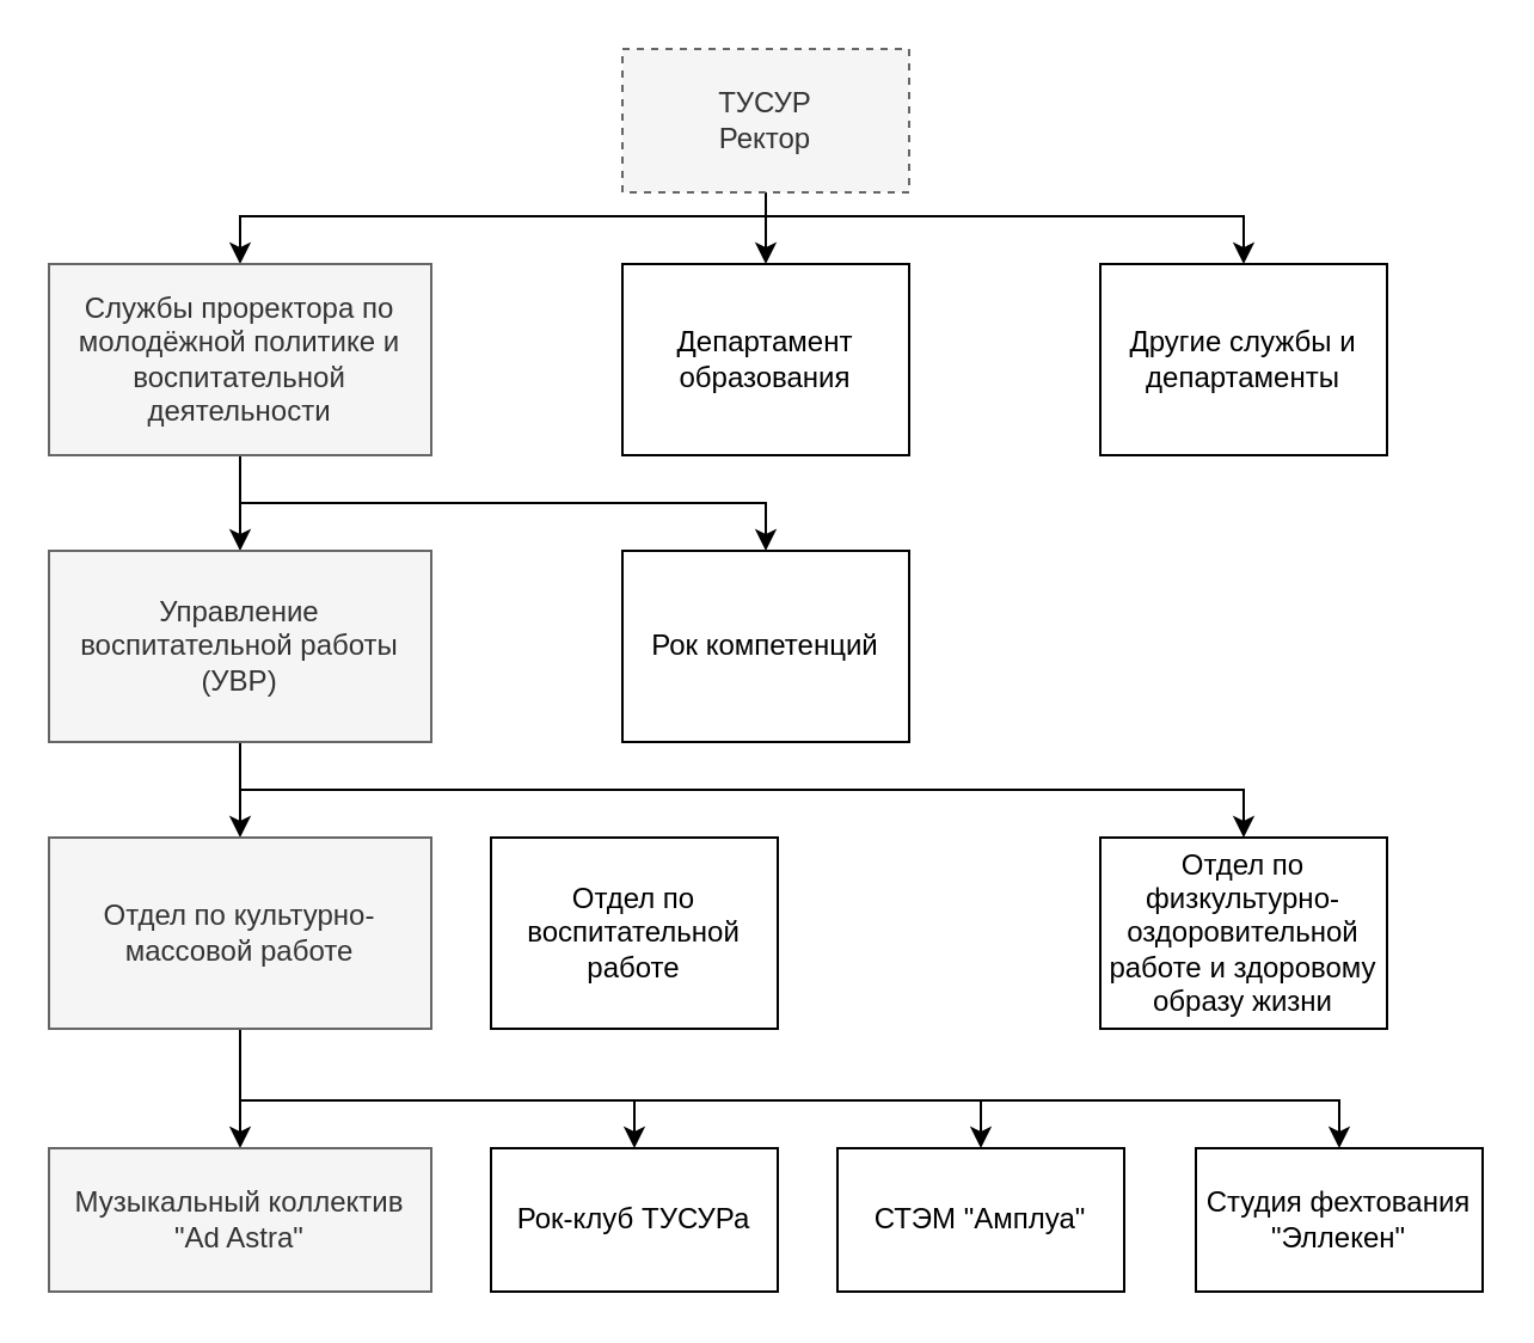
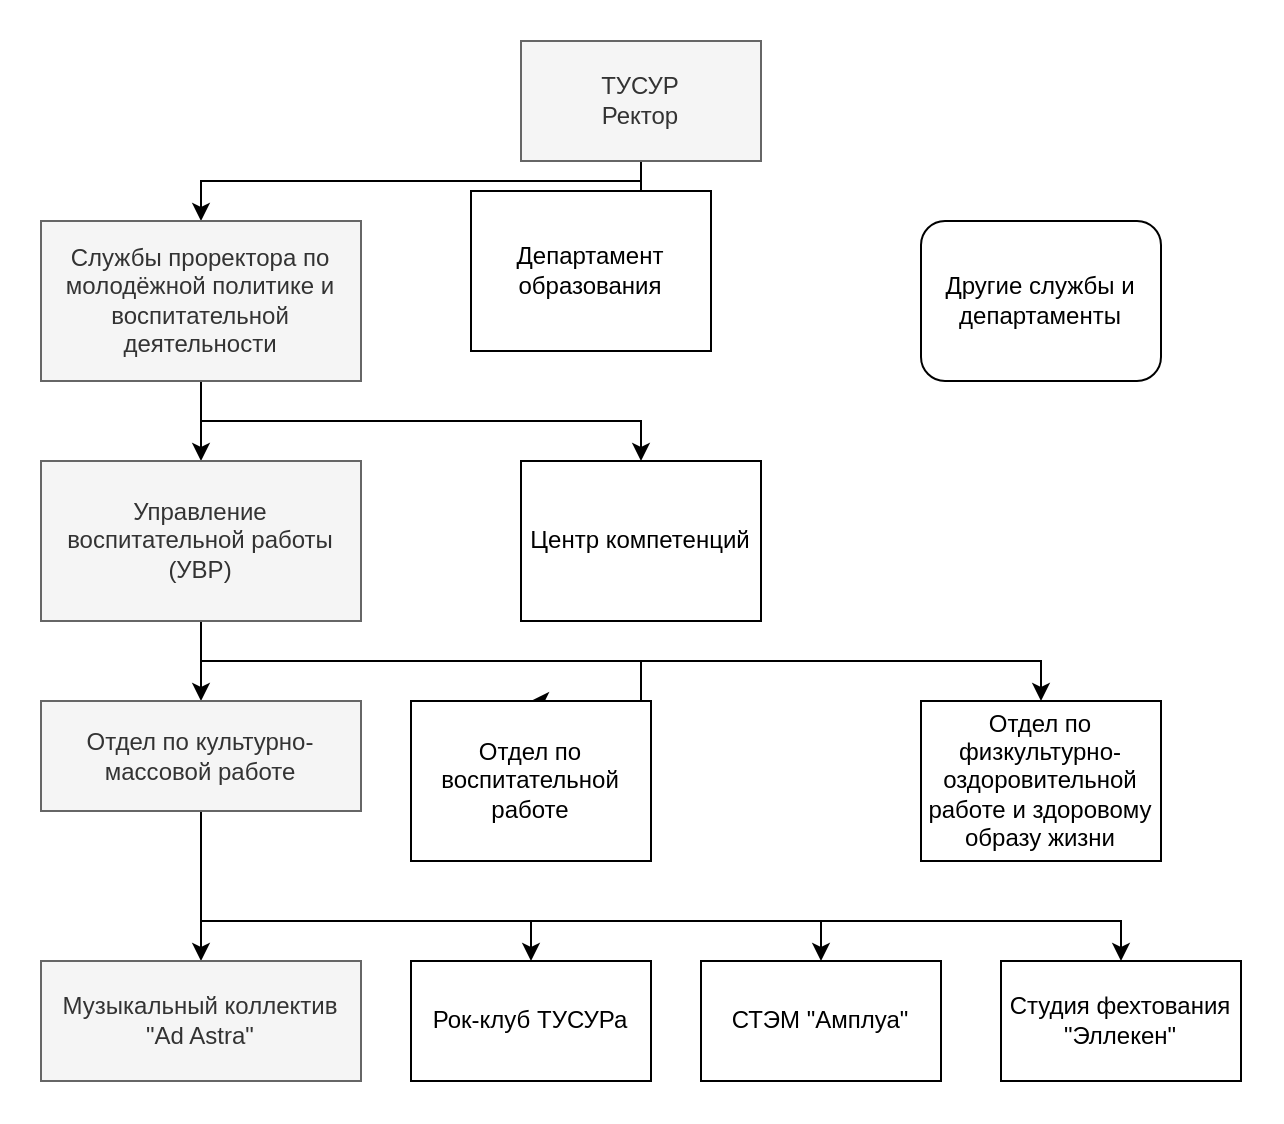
  <mxCell id="0" />
  <mxCell id="1" parent="0" />
  <mxCell id="2" style="edgeStyle=orthogonalEdgeStyle;rounded=0;orthogonalLoop=1;jettySize=auto;html=1;entryX=0.5;entryY=0;entryDx=0;entryDy=0;" edge="1" parent="1" source="5" target="8"><mxGeometry relative="1" as="geometry"><Array as="points"><mxPoint x="320" y="90" /><mxPoint x="100" y="90" /></Array></mxGeometry></mxCell>
  <mxCell id="3" style="edgeStyle=orthogonalEdgeStyle;rounded=0;orthogonalLoop=1;jettySize=auto;html=1;entryX=0.5;entryY=0;entryDx=0;entryDy=0;" edge="1" parent="1" source="5" target="9"><mxGeometry relative="1" as="geometry" /></mxCell>
- <mxCell id="4" style="edgeStyle=orthogonalEdgeStyle;rounded=0;orthogonalLoop=1;jettySize=auto;html=1;entryX=0.5;entryY=0;entryDx=0;entryDy=0;" edge="1" parent="1" source="5" target="10"><mxGeometry relative="1" as="geometry"><Array as="points"><mxPoint x="320" y="90" /><mxPoint x="520" y="90" /></Array></mxGeometry></mxCell>
- <mxCell id="5" value="&lt;div&gt;ТУСУР&lt;/div&gt;&lt;div&gt;Ректор&lt;br&gt;&lt;/div&gt;" style="whiteSpace=wrap;html=1;fillColor=#f5f5f5;fontColor=#333333;strokeColor=#666666;dashed=1;" parent="1" vertex="1"><mxGeometry x="260" y="20" width="120" height="60" as="geometry" /></mxCell>
+ <mxCell id="5" value="&lt;div&gt;ТУСУР&lt;/div&gt;&lt;div&gt;Ректор&lt;br&gt;&lt;/div&gt;" style="whiteSpace=wrap;html=1;fillColor=#f5f5f5;fontColor=#333333;strokeColor=#666666;" parent="1" vertex="1"><mxGeometry x="260" y="20" width="120" height="60" as="geometry" /></mxCell>
  <mxCell id="6" style="edgeStyle=orthogonalEdgeStyle;rounded=0;orthogonalLoop=1;jettySize=auto;html=1;entryX=0.5;entryY=0;entryDx=0;entryDy=0;" edge="1" parent="1" source="8" target="14"><mxGeometry relative="1" as="geometry" /></mxCell>
  <mxCell id="7" style="edgeStyle=orthogonalEdgeStyle;rounded=0;orthogonalLoop=1;jettySize=auto;html=1;entryX=0.5;entryY=0;entryDx=0;entryDy=0;" edge="1" parent="1" source="8" target="15"><mxGeometry relative="1" as="geometry"><Array as="points"><mxPoint x="100" y="210" /><mxPoint x="320" y="210" /></Array></mxGeometry></mxCell>
  <mxCell id="8" value="Службы проректора по молодёжной политике и воспитательной деятельности" style="whiteSpace=wrap;html=1;fillColor=#f5f5f5;fontColor=#333333;strokeColor=#666666;" parent="1" vertex="1"><mxGeometry x="20" y="110" width="160" height="80" as="geometry" /></mxCell>
- <mxCell id="9" value="Департамент образования" style="whiteSpace=wrap;html=1;" parent="1" vertex="1"><mxGeometry x="260" y="110" width="120" height="80" as="geometry" /></mxCell>
- <mxCell id="10" value="Другие службы и департаменты" style="whiteSpace=wrap;html=1;" parent="1" vertex="1"><mxGeometry x="460" y="110" width="120" height="80" as="geometry" /></mxCell>
+ <mxCell id="9" value="Департамент образования" style="whiteSpace=wrap;html=1;" parent="1" vertex="1"><mxGeometry x="235" y="95" width="120" height="80" as="geometry" /></mxCell>
+ <mxCell id="10" value="Другие службы и департаменты" style="whiteSpace=wrap;html=1;rounded=1;" parent="1" vertex="1"><mxGeometry x="460" y="110" width="120" height="80" as="geometry" /></mxCell>
  <mxCell id="11" style="edgeStyle=orthogonalEdgeStyle;rounded=0;orthogonalLoop=1;jettySize=auto;html=1;entryX=0.5;entryY=0;entryDx=0;entryDy=0;" edge="1" parent="1" source="14" target="20"><mxGeometry relative="1" as="geometry" /></mxCell>
+ <mxCell id="12" style="edgeStyle=orthogonalEdgeStyle;rounded=0;orthogonalLoop=1;jettySize=auto;html=1;entryX=0.5;entryY=0;entryDx=0;entryDy=0;" edge="1" parent="1" source="14" target="21"><mxGeometry relative="1" as="geometry"><Array as="points"><mxPoint x="100" y="330" /><mxPoint x="320" y="330" /></Array></mxGeometry></mxCell>
  <mxCell id="13" style="edgeStyle=orthogonalEdgeStyle;rounded=0;orthogonalLoop=1;jettySize=auto;html=1;entryX=0.5;entryY=0;entryDx=0;entryDy=0;" edge="1" parent="1" source="14" target="22"><mxGeometry relative="1" as="geometry"><Array as="points"><mxPoint x="100" y="330" /><mxPoint x="520" y="330" /></Array></mxGeometry></mxCell>
  <mxCell id="14" value="Управление воспитательной работы (УВР)" style="whiteSpace=wrap;html=1;fillColor=#f5f5f5;fontColor=#333333;strokeColor=#666666;" parent="1" vertex="1"><mxGeometry x="20" y="230" width="160" height="80" as="geometry" /></mxCell>
- <mxCell id="15" value="Рок компетенций " style="whiteSpace=wrap;html=1;" parent="1" vertex="1"><mxGeometry x="260" y="230" width="120" height="80" as="geometry" /></mxCell>
+ <mxCell id="15" value="Центр компетенций " style="whiteSpace=wrap;html=1;" parent="1" vertex="1"><mxGeometry x="260" y="230" width="120" height="80" as="geometry" /></mxCell>
  <mxCell id="16" style="edgeStyle=orthogonalEdgeStyle;rounded=0;orthogonalLoop=1;jettySize=auto;html=1;entryX=0.5;entryY=0;entryDx=0;entryDy=0;" edge="1" parent="1" source="20" target="23"><mxGeometry relative="1" as="geometry" /></mxCell>
  <mxCell id="17" style="edgeStyle=orthogonalEdgeStyle;rounded=0;orthogonalLoop=1;jettySize=auto;html=1;entryX=0.5;entryY=0;entryDx=0;entryDy=0;" edge="1" parent="1" source="20" target="24"><mxGeometry relative="1" as="geometry"><Array as="points"><mxPoint x="100" y="460" /><mxPoint x="265" y="460" /></Array></mxGeometry></mxCell>
  <mxCell id="18" style="edgeStyle=orthogonalEdgeStyle;rounded=0;orthogonalLoop=1;jettySize=auto;html=1;entryX=0.5;entryY=0;entryDx=0;entryDy=0;" edge="1" parent="1" source="20" target="25"><mxGeometry relative="1" as="geometry"><Array as="points"><mxPoint x="100" y="460" /><mxPoint x="410" y="460" /></Array></mxGeometry></mxCell>
  <mxCell id="19" style="edgeStyle=orthogonalEdgeStyle;rounded=0;orthogonalLoop=1;jettySize=auto;html=1;entryX=0.5;entryY=0;entryDx=0;entryDy=0;" edge="1" parent="1" source="20" target="26"><mxGeometry relative="1" as="geometry"><Array as="points"><mxPoint x="100" y="460" /><mxPoint x="560" y="460" /></Array></mxGeometry></mxCell>
- <mxCell id="20" value="Отдел по культурно-массовой работе" style="whiteSpace=wrap;html=1;fillColor=#f5f5f5;fontColor=#333333;strokeColor=#666666;" parent="1" vertex="1"><mxGeometry x="20" y="350" width="160" height="80" as="geometry" /></mxCell>
+ <mxCell id="20" value="Отдел по культурно-массовой работе" style="whiteSpace=wrap;html=1;fillColor=#f5f5f5;fontColor=#333333;strokeColor=#666666;" parent="1" vertex="1"><mxGeometry x="20" y="350" width="160" height="55" as="geometry" /></mxCell>
  <mxCell id="21" value="Отдел по воспитательной работе" style="whiteSpace=wrap;html=1;" parent="1" vertex="1"><mxGeometry x="205" y="350" width="120" height="80" as="geometry" /></mxCell>
  <mxCell id="22" value="Отдел по физкультурно-оздоровительной работе и здоровому образу жизни" style="whiteSpace=wrap;html=1;" parent="1" vertex="1"><mxGeometry x="460" y="350" width="120" height="80" as="geometry" /></mxCell>
  <mxCell id="23" value="Музыкальный коллектив&lt;br&gt;&quot;Ad Astra&quot;" style="whiteSpace=wrap;html=1;fillColor=#f5f5f5;fontColor=#333333;strokeColor=#666666;" parent="1" vertex="1"><mxGeometry x="20" y="480" width="160" height="60" as="geometry" /></mxCell>
  <mxCell id="24" value="Рок-клуб ТУСУРа" style="whiteSpace=wrap;html=1;" vertex="1" parent="1"><mxGeometry x="205" y="480" width="120" height="60" as="geometry" /></mxCell>
  <mxCell id="25" value="СТЭМ &quot;Амплуа&quot;" style="whiteSpace=wrap;html=1;" vertex="1" parent="1"><mxGeometry x="350" y="480" width="120" height="60" as="geometry" /></mxCell>
  <mxCell id="26" value="Студия фехтования &quot;Эллекен&quot;" style="whiteSpace=wrap;html=1;" vertex="1" parent="1"><mxGeometry x="500" y="480" width="120" height="60" as="geometry" /></mxCell>
